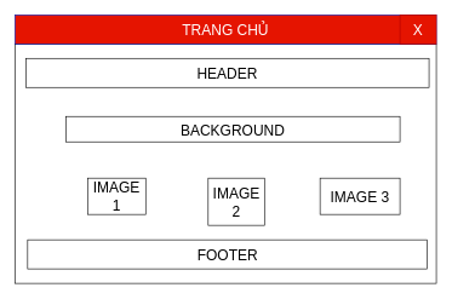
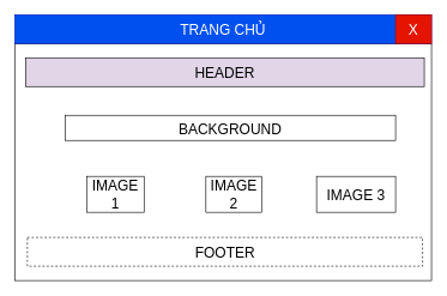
  <mxCell id="0" />
  <mxCell id="1" parent="0" />
  <mxCell id="2" value="" style="rounded=0;whiteSpace=wrap;html=1;fillColor=none;fontSize=20;fontStyle=0" parent="1" vertex="1"><mxGeometry x="20" y="60" width="580" height="330" as="geometry" /></mxCell>
- <mxCell id="3" value="HEADER" style="rounded=0;whiteSpace=wrap;html=1;fontSize=20;fontStyle=0" parent="1" vertex="1"><mxGeometry x="35" y="80" width="555" height="40" as="geometry" /></mxCell>
- <mxCell id="4" value="FOOTER" style="rounded=0;whiteSpace=wrap;html=1;fontSize=20;fontStyle=0" parent="1" vertex="1"><mxGeometry x="37.5" y="330" width="550" height="40" as="geometry" /></mxCell>
- <mxCell id="5" value="TRANG CHỦ" style="rounded=0;whiteSpace=wrap;html=1;fillColor=#e51400;fontColor=#ffffff;strokeColor=#001DBC;fontSize=20;fontStyle=0;" parent="1" vertex="1"><mxGeometry x="20" y="20" width="580" height="40" as="geometry" /></mxCell>
+ <mxCell id="3" value="HEADER" style="rounded=0;whiteSpace=wrap;html=1;fontSize=20;fontStyle=0;fillColor=#e1d5e7;" parent="1" vertex="1"><mxGeometry x="35" y="80" width="555" height="40" as="geometry" /></mxCell>
+ <mxCell id="4" value="FOOTER" style="rounded=0;whiteSpace=wrap;html=1;fontSize=20;fontStyle=0;dashed=1;" parent="1" vertex="1"><mxGeometry x="37.5" y="330" width="550" height="40" as="geometry" /></mxCell>
+ <mxCell id="5" value="TRANG CHỦ" style="rounded=0;whiteSpace=wrap;html=1;fillColor=#0050ef;fontColor=#ffffff;strokeColor=#001DBC;fontSize=20;fontStyle=0" parent="1" vertex="1"><mxGeometry x="20" y="20" width="580" height="40" as="geometry" /></mxCell>
  <mxCell id="6" value="X" style="rounded=0;whiteSpace=wrap;html=1;fillColor=#e51400;fontColor=#ffffff;strokeColor=#B20000;fontSize=20;fontStyle=0" parent="1" vertex="1"><mxGeometry x="550" y="20" width="50" height="40" as="geometry" /></mxCell>
  <mxCell id="7" value="BACKGROUND" style="rounded=0;whiteSpace=wrap;html=1;fontSize=20;fontStyle=0" parent="1" vertex="1"><mxGeometry x="90" y="160" width="460" height="35" as="geometry" /></mxCell>
  <mxCell id="8" value="IMAGE 1" style="rounded=0;whiteSpace=wrap;html=1;fontSize=20;fontStyle=0" parent="1" vertex="1"><mxGeometry x="120" y="245" width="80" height="50" as="geometry" /></mxCell>
  <mxCell id="9" value="IMAGE 3" style="rounded=0;whiteSpace=wrap;html=1;fontSize=20;fontStyle=0" parent="1" vertex="1"><mxGeometry x="440" y="245" width="110" height="50" as="geometry" /></mxCell>
- <mxCell id="10" value="IMAGE 2" style="rounded=0;whiteSpace=wrap;html=1;fontSize=20;fontStyle=0" parent="1" vertex="1"><mxGeometry x="286" y="245" width="77.5" height="65" as="geometry" /></mxCell>
+ <mxCell id="10" value="IMAGE 2" style="rounded=0;whiteSpace=wrap;html=1;fontSize=20;fontStyle=0" parent="1" vertex="1"><mxGeometry x="286" y="245" width="77.5" height="50" as="geometry" /></mxCell>
